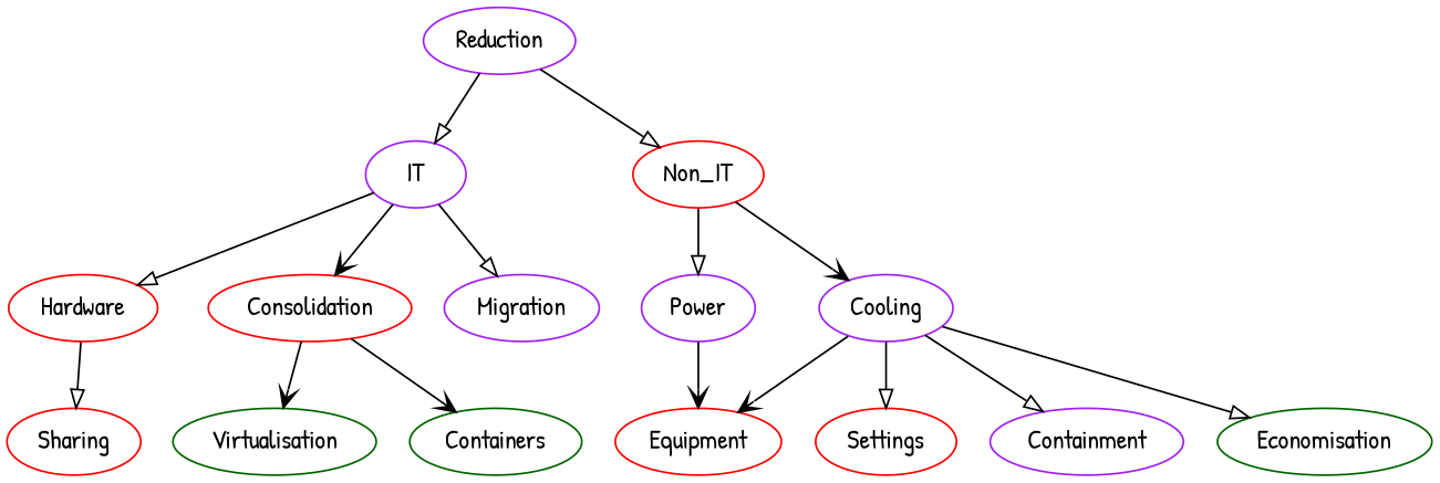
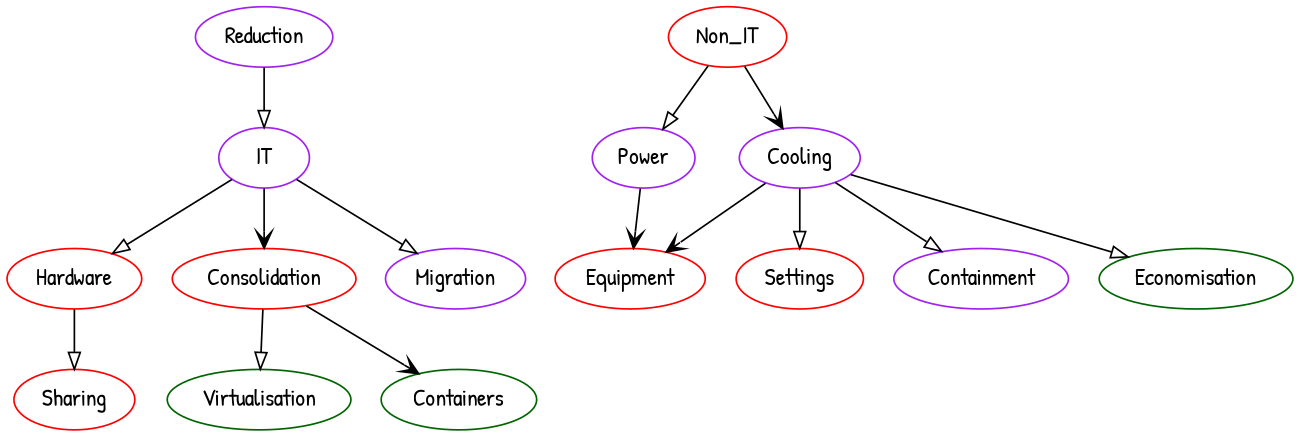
  digraph {
    fontname="Patrick Hand"
    node [color=purple fontname="Patrick Hand"]
    edge [arrowhead=onormal fontname="Patrick Hand"]
    Reduction
    IT
    Non_IT [color=red]
    Hardware [color=red]
    Consolidation [color=red]
    Migration
    Power
    Cooling
    Sharing [color=red]
    Virtualisation [color=darkgreen]
    Containers [color=darkgreen]
    Equipment [color=red]
    Settings [color=red]
    Containment
    Economisation [color=darkgreen]
    Reduction -> IT
-   Reduction -> Non_IT
    IT -> Hardware
    IT -> Consolidation [arrowhead=vee]
    IT -> Migration
    Non_IT -> Power
    Non_IT -> Cooling [arrowhead=vee]
    Hardware -> Sharing
-   Consolidation -> Virtualisation [arrowhead=vee]
+   Consolidation -> Virtualisation
    Consolidation -> Containers [arrowhead=vee]
    Power -> Equipment [arrowhead=vee]
    Cooling -> Equipment [arrowhead=vee]
    Cooling -> Settings
    Cooling -> Containment
    Cooling -> Economisation
  }
